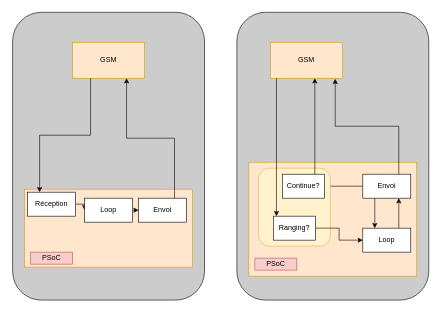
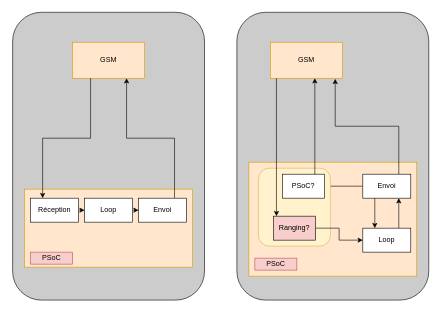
  <mxCell id="0" />
  <mxCell id="1" parent="0" />
  <mxCell id="2" value="" style="rounded=1;whiteSpace=wrap;html=1;fillColor=#CCCCCC;" vertex="1" parent="1"><mxGeometry x="20" y="20" width="320" height="480" as="geometry" /></mxCell>
  <mxCell id="3" value="GSM" style="rounded=0;whiteSpace=wrap;html=1;fillColor=#ffe6cc;strokeColor=#d79b00;" vertex="1" parent="1"><mxGeometry x="120" y="70" width="120" height="60" as="geometry" /></mxCell>
  <mxCell id="4" value="" style="rounded=0;whiteSpace=wrap;html=1;fillColor=#ffe6cc;strokeColor=#d79b00;" vertex="1" parent="1"><mxGeometry x="40" y="315" width="280" height="130" as="geometry" /></mxCell>
  <mxCell id="5" value="PSoC" style="rounded=0;whiteSpace=wrap;html=1;fillColor=#f8cecc;strokeColor=#b85450;" vertex="1" parent="1"><mxGeometry x="50" y="420" width="70" height="20" as="geometry" /></mxCell>
  <mxCell id="6" style="edgeStyle=orthogonalEdgeStyle;rounded=0;orthogonalLoop=1;jettySize=auto;html=1;exitX=1;exitY=0.5;exitDx=0;exitDy=0;entryX=0;entryY=0.5;entryDx=0;entryDy=0;" edge="1" parent="1" source="7" target="9"><mxGeometry relative="1" as="geometry" /></mxCell>
- <mxCell id="7" value="Réception" style="rounded=0;whiteSpace=wrap;html=1;fillColor=#ffffff;gradientColor=none;" vertex="1" parent="1"><mxGeometry x="45" y="320" width="80" height="40" as="geometry" /></mxCell>
+ <mxCell id="7" value="Réception" style="rounded=0;whiteSpace=wrap;html=1;fillColor=#ffffff;gradientColor=none;" vertex="1" parent="1"><mxGeometry x="50" y="330" width="80" height="40" as="geometry" /></mxCell>
  <mxCell id="8" style="edgeStyle=orthogonalEdgeStyle;rounded=0;orthogonalLoop=1;jettySize=auto;html=1;exitX=1;exitY=0.5;exitDx=0;exitDy=0;entryX=0;entryY=0.5;entryDx=0;entryDy=0;" edge="1" parent="1" source="9" target="11"><mxGeometry relative="1" as="geometry" /></mxCell>
  <mxCell id="9" value="Loop" style="rounded=0;whiteSpace=wrap;html=1;fillColor=#ffffff;gradientColor=none;" vertex="1" parent="1"><mxGeometry x="140" y="330" width="80" height="40" as="geometry" /></mxCell>
  <mxCell id="10" style="edgeStyle=orthogonalEdgeStyle;rounded=0;orthogonalLoop=1;jettySize=auto;html=1;exitX=0.75;exitY=0;exitDx=0;exitDy=0;entryX=0.75;entryY=1;entryDx=0;entryDy=0;" edge="1" parent="1" source="11" target="3"><mxGeometry relative="1" as="geometry" /></mxCell>
  <mxCell id="11" value="Envoi" style="rounded=0;whiteSpace=wrap;html=1;fillColor=#ffffff;gradientColor=none;" vertex="1" parent="1"><mxGeometry x="230" y="330" width="80" height="40" as="geometry" /></mxCell>
  <mxCell id="12" style="edgeStyle=orthogonalEdgeStyle;rounded=0;orthogonalLoop=1;jettySize=auto;html=1;exitX=0.25;exitY=1;exitDx=0;exitDy=0;entryX=0.25;entryY=0;entryDx=0;entryDy=0;" edge="1" parent="1" source="3" target="7"><mxGeometry relative="1" as="geometry" /></mxCell>
  <mxCell id="13" value="" style="rounded=1;whiteSpace=wrap;html=1;fillColor=#CCCCCC;" vertex="1" parent="1"><mxGeometry x="394" y="20" width="320" height="480" as="geometry" /></mxCell>
  <mxCell id="14" value="GSM" style="rounded=0;whiteSpace=wrap;html=1;fillColor=#ffe6cc;strokeColor=#d79b00;" vertex="1" parent="1"><mxGeometry x="450" y="70" width="120" height="60" as="geometry" /></mxCell>
  <mxCell id="15" value="" style="rounded=0;whiteSpace=wrap;html=1;fillColor=#ffe6cc;strokeColor=#d79b00;" vertex="1" parent="1"><mxGeometry x="414" y="270" width="280" height="190" as="geometry" /></mxCell>
  <mxCell id="16" value="PSoC" style="rounded=0;whiteSpace=wrap;html=1;fillColor=#f8cecc;strokeColor=#b85450;" vertex="1" parent="1"><mxGeometry x="424" y="430" width="70" height="20" as="geometry" /></mxCell>
  <mxCell id="17" style="edgeStyle=orthogonalEdgeStyle;rounded=0;orthogonalLoop=1;jettySize=auto;html=1;exitX=0.75;exitY=0;exitDx=0;exitDy=0;entryX=0.9;entryY=1.017;entryDx=0;entryDy=0;entryPerimeter=0;" edge="1" parent="1" source="20" target="14"><mxGeometry relative="1" as="geometry" /></mxCell>
  <mxCell id="18" style="edgeStyle=orthogonalEdgeStyle;rounded=0;orthogonalLoop=1;jettySize=auto;html=1;exitX=0.25;exitY=1;exitDx=0;exitDy=0;entryX=0.25;entryY=0;entryDx=0;entryDy=0;" edge="1" parent="1" source="20" target="22"><mxGeometry relative="1" as="geometry" /></mxCell>
  <mxCell id="19" style="edgeStyle=orthogonalEdgeStyle;rounded=0;orthogonalLoop=1;jettySize=auto;html=1;exitX=0;exitY=0.5;exitDx=0;exitDy=0;entryX=1;entryY=0.5;entryDx=0;entryDy=0;" edge="1" parent="1" source="20" target="25"><mxGeometry relative="1" as="geometry" /></mxCell>
  <mxCell id="20" value="Envoi" style="rounded=0;whiteSpace=wrap;html=1;fillColor=#ffffff;gradientColor=none;" vertex="1" parent="1"><mxGeometry x="604" y="290" width="80" height="40" as="geometry" /></mxCell>
  <mxCell id="21" style="edgeStyle=orthogonalEdgeStyle;rounded=0;orthogonalLoop=1;jettySize=auto;html=1;exitX=0.75;exitY=0;exitDx=0;exitDy=0;entryX=0.75;entryY=1;entryDx=0;entryDy=0;" edge="1" parent="1" source="22" target="20"><mxGeometry relative="1" as="geometry" /></mxCell>
  <mxCell id="22" value="Loop" style="rounded=0;whiteSpace=wrap;html=1;fillColor=#ffffff;gradientColor=none;" vertex="1" parent="1"><mxGeometry x="604" y="380" width="80" height="40" as="geometry" /></mxCell>
  <mxCell id="23" value="" style="rounded=1;whiteSpace=wrap;html=1;fillColor=#fff2cc;strokeColor=#d6b656;" vertex="1" parent="1"><mxGeometry x="430" y="280" width="120" height="130" as="geometry" /></mxCell>
  <mxCell id="24" style="edgeStyle=orthogonalEdgeStyle;rounded=0;orthogonalLoop=1;jettySize=auto;html=1;exitX=0.75;exitY=0;exitDx=0;exitDy=0;" edge="1" parent="1" source="25"><mxGeometry relative="1" as="geometry"><mxPoint x="524" y="130" as="targetPoint" /><Array as="points"><mxPoint x="524" y="290" /></Array></mxGeometry></mxCell>
- <mxCell id="25" value="Continue?" style="rounded=0;whiteSpace=wrap;html=1;" vertex="1" parent="1"><mxGeometry x="470" y="290" width="70" height="40" as="geometry" /></mxCell>
+ <mxCell id="25" value="PSoC?" style="rounded=0;whiteSpace=wrap;html=1;" vertex="1" parent="1"><mxGeometry x="470" y="290" width="70" height="40" as="geometry" /></mxCell>
  <mxCell id="26" style="edgeStyle=orthogonalEdgeStyle;rounded=0;orthogonalLoop=1;jettySize=auto;html=1;exitX=1;exitY=0.5;exitDx=0;exitDy=0;entryX=0;entryY=0.5;entryDx=0;entryDy=0;" edge="1" parent="1" source="27" target="22"><mxGeometry relative="1" as="geometry" /></mxCell>
- <mxCell id="27" value="Ranging?" style="rounded=0;whiteSpace=wrap;html=1;" vertex="1" parent="1"><mxGeometry x="455" y="360" width="70" height="40" as="geometry" /></mxCell>
+ <mxCell id="27" value="Ranging?" style="rounded=0;whiteSpace=wrap;html=1;fillColor=#f8cecc;" vertex="1" parent="1"><mxGeometry x="455" y="360" width="70" height="40" as="geometry" /></mxCell>
  <mxCell id="28" style="edgeStyle=orthogonalEdgeStyle;rounded=0;orthogonalLoop=1;jettySize=auto;html=1;exitX=0.083;exitY=1;exitDx=0;exitDy=0;exitPerimeter=0;" edge="1" parent="1" source="14"><mxGeometry relative="1" as="geometry"><mxPoint x="480" y="130" as="sourcePoint" /><mxPoint x="460" y="360" as="targetPoint" /><Array as="points" /></mxGeometry></mxCell>
